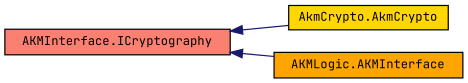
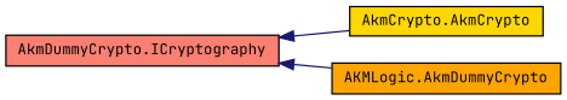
  digraph {
    fontname="JetBrains Mono"
    rankdir=LR
    node [color=black fontname="JetBrains Mono" fontsize=10 shape=record style=filled]
    edge [color=midnightblue dir=back fontname="JetBrains Mono" fontsize=10 labelfontname=Helvetica labelfontsize=10 style=solid]
-   n1 [fillcolor=salmon fontcolor=black height=0.2 label="AKMInterface.ICryptography" width=0.4]
+   n1 [fillcolor=salmon fontcolor=black height=0.2 label="AkmDummyCrypto.ICryptography" width=0.4]
    n2 [fillcolor=gold height=0.2 label="AkmCrypto.AkmCrypto" width=0.4]
-   n3 [fillcolor=orange height=0.2 label="AKMLogic.AKMInterface" width=0.4]
+   n3 [fillcolor=orange height=0.2 label="AKMLogic.AkmDummyCrypto" width=0.4]
    n1 -> n2
    n1 -> n3
  }
